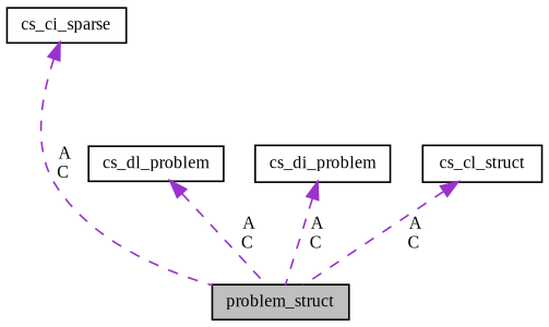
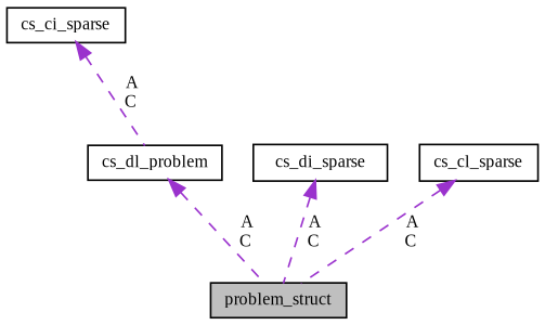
  digraph {
    fontname="Liberation Serif"
    node [color=black fillcolor=white fontname="Liberation Serif" fontsize=10 shape=record style=filled]
    edge [color=darkorchid3 dir=back fontname="Liberation Serif" fontsize=10 labelfontname=Helvetica labelfontsize=10 style=dashed]
    n1 [fillcolor=grey75 fontcolor=black height=0.2 label=problem_struct width=0.4]
    n2 [height=0.2 label=cs_ci_sparse width=0.4]
-   n3 [height=0.2 label=cs_di_problem width=0.4]
+   n3 [height=0.2 label=cs_di_sparse width=0.4]
    n4 [height=0.2 label=cs_dl_problem width=0.4]
-   n5 [height=0.2 label=cs_cl_struct width=0.4]
-   n2 -> n1 [label=" A\nC"]
+   n5 [height=0.2 label=cs_cl_sparse width=0.4]
+   n2 -> n4 [label=" A\nC"]
    n3 -> n1 [label=" A\nC"]
    n4 -> n1 [label=" A\nC"]
    n5 -> n1 [label=" A\nC"]
  }
